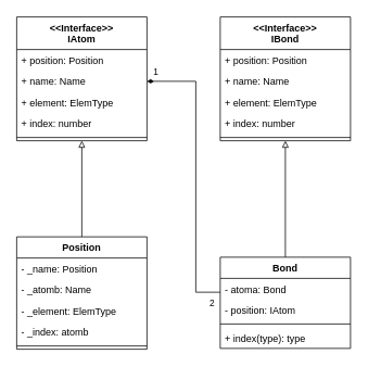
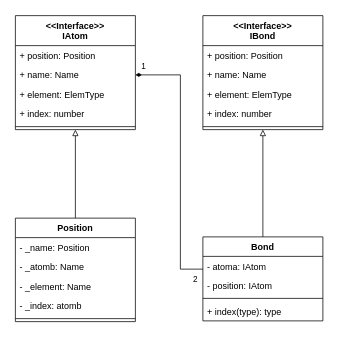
  <mxCell id="0" />
  <mxCell id="1" parent="0" />
  <mxCell id="2" value="&lt;&lt;Interface&gt;&gt;&#10;IAtom" style="swimlane;fontStyle=1;align=center;verticalAlign=top;childLayout=stackLayout;horizontal=1;startSize=40;horizontalStack=0;resizeParent=1;resizeParentMax=0;resizeLast=0;collapsible=1;marginBottom=0;" vertex="1" parent="1"><mxGeometry x="20" y="20" width="160" height="152" as="geometry" /></mxCell>
  <mxCell id="3" value="+ position: Position" style="text;strokeColor=none;fillColor=none;align=left;verticalAlign=top;spacingLeft=4;spacingRight=4;overflow=hidden;rotatable=0;points=[[0,0.5],[1,0.5]];portConstraint=eastwest;" vertex="1" parent="2"><mxGeometry y="40" width="160" height="26" as="geometry" /></mxCell>
  <mxCell id="4" value="+ name: Name" style="text;strokeColor=none;fillColor=none;align=left;verticalAlign=top;spacingLeft=4;spacingRight=4;overflow=hidden;rotatable=0;points=[[0,0.5],[1,0.5]];portConstraint=eastwest;" vertex="1" parent="2"><mxGeometry y="66" width="160" height="26" as="geometry" /></mxCell>
  <mxCell id="5" value="+ element: ElemType" style="text;strokeColor=none;fillColor=none;align=left;verticalAlign=top;spacingLeft=4;spacingRight=4;overflow=hidden;rotatable=0;points=[[0,0.5],[1,0.5]];portConstraint=eastwest;" vertex="1" parent="2"><mxGeometry y="92" width="160" height="26" as="geometry" /></mxCell>
  <mxCell id="6" value="+ index: number" style="text;strokeColor=none;fillColor=none;align=left;verticalAlign=top;spacingLeft=4;spacingRight=4;overflow=hidden;rotatable=0;points=[[0,0.5],[1,0.5]];portConstraint=eastwest;" vertex="1" parent="2"><mxGeometry y="118" width="160" height="26" as="geometry" /></mxCell>
  <mxCell id="7" value="" style="line;strokeWidth=1;fillColor=none;align=left;verticalAlign=middle;spacingTop=-1;spacingLeft=3;spacingRight=3;rotatable=0;labelPosition=right;points=[];portConstraint=eastwest;" vertex="1" parent="2"><mxGeometry y="144" width="160" height="8" as="geometry" /></mxCell>
  <mxCell id="8" style="edgeStyle=orthogonalEdgeStyle;rounded=0;orthogonalLoop=1;jettySize=auto;html=1;entryX=0.5;entryY=1;entryDx=0;entryDy=0;endArrow=block;endFill=0;startArrow=none;startFill=0;startSize=6;" edge="1" parent="1" source="9" target="2"><mxGeometry relative="1" as="geometry" /></mxCell>
  <mxCell id="9" value="Position" style="swimlane;fontStyle=1;align=center;verticalAlign=top;childLayout=stackLayout;horizontal=1;startSize=26;horizontalStack=0;resizeParent=1;resizeParentMax=0;resizeLast=0;collapsible=1;marginBottom=0;" vertex="1" parent="1"><mxGeometry x="20" y="290" width="160" height="138" as="geometry" /></mxCell>
  <mxCell id="10" value="- _name: Position" style="text;strokeColor=none;fillColor=none;align=left;verticalAlign=top;spacingLeft=4;spacingRight=4;overflow=hidden;rotatable=0;points=[[0,0.5],[1,0.5]];portConstraint=eastwest;" vertex="1" parent="9"><mxGeometry y="26" width="160" height="26" as="geometry" /></mxCell>
  <mxCell id="11" value="- _atomb: Name" style="text;strokeColor=none;fillColor=none;align=left;verticalAlign=top;spacingLeft=4;spacingRight=4;overflow=hidden;rotatable=0;points=[[0,0.5],[1,0.5]];portConstraint=eastwest;" vertex="1" parent="9"><mxGeometry y="52" width="160" height="26" as="geometry" /></mxCell>
- <mxCell id="12" value="- _element: ElemType" style="text;strokeColor=none;fillColor=none;align=left;verticalAlign=top;spacingLeft=4;spacingRight=4;overflow=hidden;rotatable=0;points=[[0,0.5],[1,0.5]];portConstraint=eastwest;" vertex="1" parent="9"><mxGeometry y="78" width="160" height="26" as="geometry" /></mxCell>
+ <mxCell id="12" value="- _element: Name" style="text;strokeColor=none;fillColor=none;align=left;verticalAlign=top;spacingLeft=4;spacingRight=4;overflow=hidden;rotatable=0;points=[[0,0.5],[1,0.5]];portConstraint=eastwest;" vertex="1" parent="9"><mxGeometry y="78" width="160" height="26" as="geometry" /></mxCell>
  <mxCell id="13" value="- _index: atomb" style="text;strokeColor=none;fillColor=none;align=left;verticalAlign=top;spacingLeft=4;spacingRight=4;overflow=hidden;rotatable=0;points=[[0,0.5],[1,0.5]];portConstraint=eastwest;" vertex="1" parent="9"><mxGeometry y="104" width="160" height="26" as="geometry" /></mxCell>
  <mxCell id="14" value="" style="line;strokeWidth=1;fillColor=none;align=left;verticalAlign=middle;spacingTop=-1;spacingLeft=3;spacingRight=3;rotatable=0;labelPosition=right;points=[];portConstraint=eastwest;" vertex="1" parent="9"><mxGeometry y="130" width="160" height="8" as="geometry" /></mxCell>
  <mxCell id="15" style="edgeStyle=orthogonalEdgeStyle;rounded=0;orthogonalLoop=1;jettySize=auto;html=1;entryX=1;entryY=0.5;entryDx=0;entryDy=0;startArrow=none;startFill=0;startSize=6;endArrow=diamondThin;endFill=1;" edge="1" parent="1" source="19" target="4"><mxGeometry relative="1" as="geometry"><Array as="points"><mxPoint x="240" y="358" /><mxPoint x="240" y="99" /></Array></mxGeometry></mxCell>
  <mxCell id="16" value="1" style="edgeLabel;html=1;align=center;verticalAlign=middle;resizable=0;points=[];" vertex="1" connectable="0" parent="15"><mxGeometry x="0.922" relative="1" as="geometry"><mxPoint x="-3.65" y="-13" as="offset" /></mxGeometry></mxCell>
  <mxCell id="17" value="2" style="edgeLabel;html=1;align=center;verticalAlign=middle;resizable=0;points=[];" vertex="1" connectable="0" parent="15"><mxGeometry x="-0.869" relative="1" as="geometry"><mxPoint x="12.67" y="12" as="offset" /></mxGeometry></mxCell>
  <mxCell id="18" style="edgeStyle=orthogonalEdgeStyle;rounded=0;orthogonalLoop=1;jettySize=auto;html=1;entryX=0.5;entryY=1;entryDx=0;entryDy=0;startArrow=none;startFill=0;startSize=6;endArrow=block;endFill=0;" edge="1" parent="1" source="19" target="24"><mxGeometry relative="1" as="geometry" /></mxCell>
  <mxCell id="19" value="Bond" style="swimlane;fontStyle=1;align=center;verticalAlign=top;childLayout=stackLayout;horizontal=1;startSize=26;horizontalStack=0;resizeParent=1;resizeParentMax=0;resizeLast=0;collapsible=1;marginBottom=0;" vertex="1" parent="1"><mxGeometry x="270" y="315" width="160" height="112" as="geometry" /></mxCell>
- <mxCell id="20" value="- atoma: Bond" style="text;strokeColor=none;fillColor=none;align=left;verticalAlign=top;spacingLeft=4;spacingRight=4;overflow=hidden;rotatable=0;points=[[0,0.5],[1,0.5]];portConstraint=eastwest;" vertex="1" parent="19"><mxGeometry y="26" width="160" height="26" as="geometry" /></mxCell>
+ <mxCell id="20" value="- atoma: IAtom" style="text;strokeColor=none;fillColor=none;align=left;verticalAlign=top;spacingLeft=4;spacingRight=4;overflow=hidden;rotatable=0;points=[[0,0.5],[1,0.5]];portConstraint=eastwest;" vertex="1" parent="19"><mxGeometry y="26" width="160" height="26" as="geometry" /></mxCell>
  <mxCell id="21" value="- position: IAtom" style="text;strokeColor=none;fillColor=none;align=left;verticalAlign=top;spacingLeft=4;spacingRight=4;overflow=hidden;rotatable=0;points=[[0,0.5],[1,0.5]];portConstraint=eastwest;" vertex="1" parent="19"><mxGeometry y="52" width="160" height="26" as="geometry" /></mxCell>
  <mxCell id="22" value="" style="line;strokeWidth=1;fillColor=none;align=left;verticalAlign=middle;spacingTop=-1;spacingLeft=3;spacingRight=3;rotatable=0;labelPosition=right;points=[];portConstraint=eastwest;" vertex="1" parent="19"><mxGeometry y="78" width="160" height="8" as="geometry" /></mxCell>
  <mxCell id="23" value="+ index(type): type" style="text;strokeColor=none;fillColor=none;align=left;verticalAlign=top;spacingLeft=4;spacingRight=4;overflow=hidden;rotatable=0;points=[[0,0.5],[1,0.5]];portConstraint=eastwest;" vertex="1" parent="19"><mxGeometry y="86" width="160" height="26" as="geometry" /></mxCell>
  <mxCell id="24" value="&lt;&lt;Interface&gt;&gt;&#10;IBond" style="swimlane;fontStyle=1;align=center;verticalAlign=top;childLayout=stackLayout;horizontal=1;startSize=40;horizontalStack=0;resizeParent=1;resizeParentMax=0;resizeLast=0;collapsible=1;marginBottom=0;" vertex="1" parent="1"><mxGeometry x="270" y="20" width="160" height="152" as="geometry" /></mxCell>
  <mxCell id="25" value="+ position: Position" style="text;strokeColor=none;fillColor=none;align=left;verticalAlign=top;spacingLeft=4;spacingRight=4;overflow=hidden;rotatable=0;points=[[0,0.5],[1,0.5]];portConstraint=eastwest;" vertex="1" parent="24"><mxGeometry y="40" width="160" height="26" as="geometry" /></mxCell>
  <mxCell id="26" value="+ name: Name" style="text;strokeColor=none;fillColor=none;align=left;verticalAlign=top;spacingLeft=4;spacingRight=4;overflow=hidden;rotatable=0;points=[[0,0.5],[1,0.5]];portConstraint=eastwest;" vertex="1" parent="24"><mxGeometry y="66" width="160" height="26" as="geometry" /></mxCell>
  <mxCell id="27" value="+ element: ElemType" style="text;strokeColor=none;fillColor=none;align=left;verticalAlign=top;spacingLeft=4;spacingRight=4;overflow=hidden;rotatable=0;points=[[0,0.5],[1,0.5]];portConstraint=eastwest;" vertex="1" parent="24"><mxGeometry y="92" width="160" height="26" as="geometry" /></mxCell>
  <mxCell id="28" value="+ index: number" style="text;strokeColor=none;fillColor=none;align=left;verticalAlign=top;spacingLeft=4;spacingRight=4;overflow=hidden;rotatable=0;points=[[0,0.5],[1,0.5]];portConstraint=eastwest;" vertex="1" parent="24"><mxGeometry y="118" width="160" height="26" as="geometry" /></mxCell>
  <mxCell id="29" value="" style="line;strokeWidth=1;fillColor=none;align=left;verticalAlign=middle;spacingTop=-1;spacingLeft=3;spacingRight=3;rotatable=0;labelPosition=right;points=[];portConstraint=eastwest;" vertex="1" parent="24"><mxGeometry y="144" width="160" height="8" as="geometry" /></mxCell>
